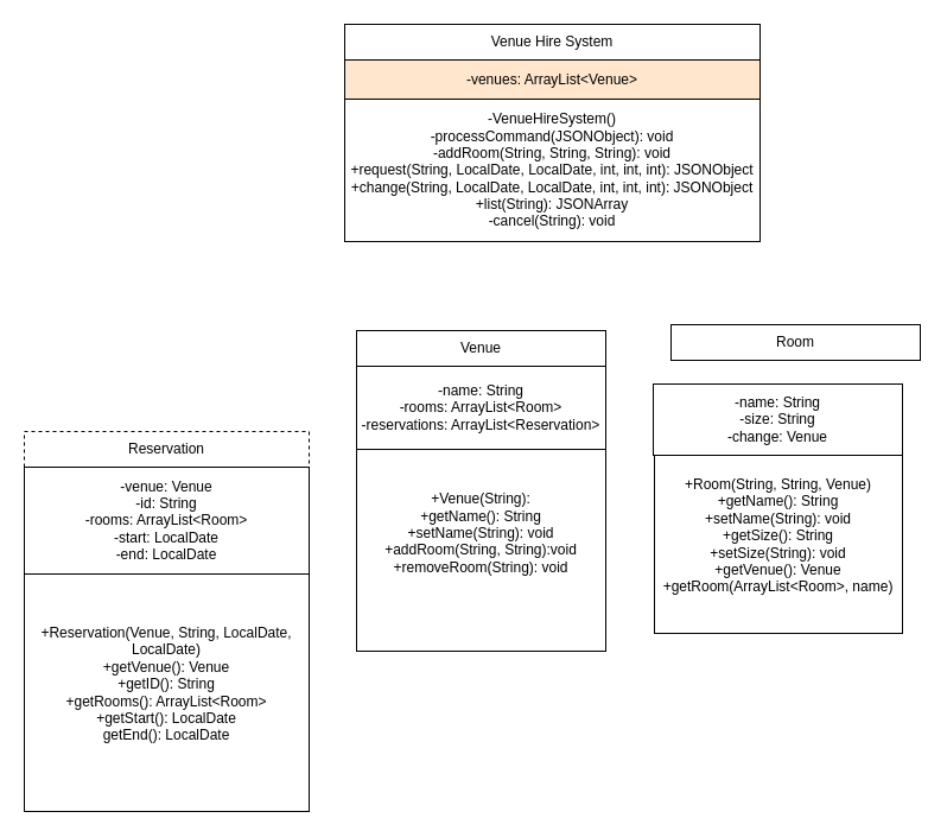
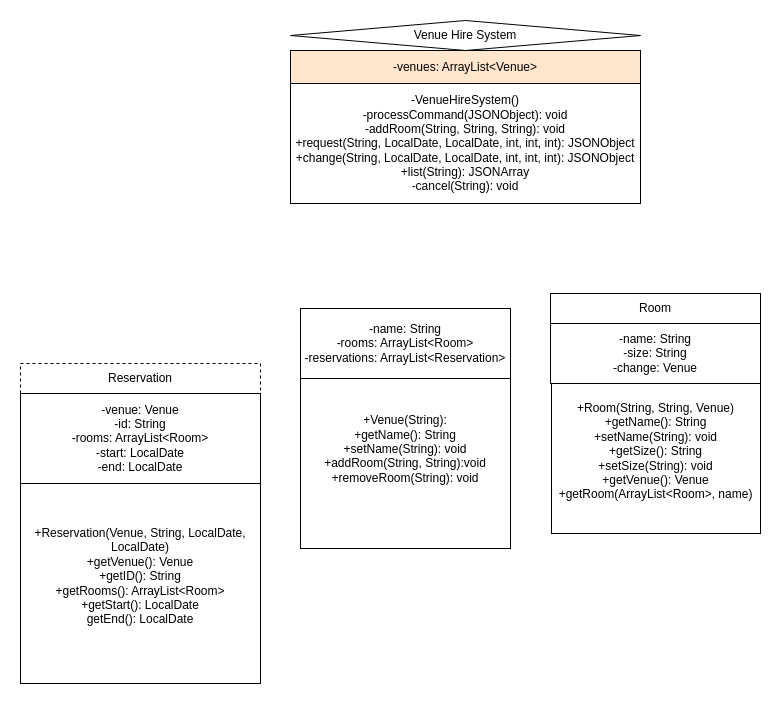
  <mxCell id="0" />
  <mxCell id="1" parent="0" />
  <mxCell id="2" value="Reservation" style="rounded=0;whiteSpace=wrap;html=1;dashed=1;" parent="1" vertex="1"><mxGeometry x="20" y="363" width="240" height="30" as="geometry" /></mxCell>
- <mxCell id="3" value="Room" style="rounded=0;whiteSpace=wrap;html=1;" parent="1" vertex="1"><mxGeometry x="565" y="273" width="210" height="30" as="geometry" /></mxCell>
- <mxCell id="4" value="Venue Hire System" style="rounded=0;whiteSpace=wrap;html=1;" parent="1" vertex="1"><mxGeometry x="290" y="20" width="350" height="30" as="geometry" /></mxCell>
- <mxCell id="5" value="&lt;div&gt;Venue&lt;/div&gt;" style="rounded=0;whiteSpace=wrap;html=1;" parent="1" vertex="1"><mxGeometry x="300" y="278" width="210" height="30" as="geometry" /></mxCell>
+ <mxCell id="3" value="Room" style="rounded=0;whiteSpace=wrap;html=1;" parent="1" vertex="1"><mxGeometry x="550" y="293" width="210" height="30" as="geometry" /></mxCell>
+ <mxCell id="4" value="Venue Hire System" style="rhombus;whiteSpace=wrap;html=1;" parent="1" vertex="1"><mxGeometry x="290" y="20" width="350" height="30" as="geometry" /></mxCell>
  <mxCell id="6" value="-venues: ArrayList&amp;lt;Venue&amp;gt;" style="rounded=0;whiteSpace=wrap;html=1;fillColor=#ffe6cc;" vertex="1" parent="1"><mxGeometry x="290" y="50" width="350" height="33" as="geometry" /></mxCell>
  <mxCell id="7" value="&lt;div&gt;-VenueHireSystem()&lt;br&gt;&lt;/div&gt;&lt;div&gt;-processCommand(JSONObject): void&lt;/div&gt;&lt;div&gt;-addRoom(String, String, String): void&lt;/div&gt;&lt;div&gt;+request(String, LocalDate, LocalDate, int, int, int): JSONObject&lt;/div&gt;&lt;div&gt;+change(String, LocalDate, LocalDate, int, int, int): JSONObject&lt;br&gt;&lt;/div&gt;&lt;div&gt;+list(String): JSONArray&lt;/div&gt;&lt;div&gt;-cancel(String): void&lt;br&gt;&lt;/div&gt;" style="rounded=0;whiteSpace=wrap;html=1;" vertex="1" parent="1"><mxGeometry x="290" y="83" width="350" height="120" as="geometry" /></mxCell>
  <mxCell id="8" value="&lt;div&gt;-name: String&lt;/div&gt;&lt;div&gt;-size: String&lt;/div&gt;&lt;div&gt;-change: Venue&lt;br&gt;&lt;/div&gt;" style="rounded=0;whiteSpace=wrap;html=1;" vertex="1" parent="1"><mxGeometry x="550" y="323" width="210" height="60" as="geometry" /></mxCell>
  <mxCell id="9" value="&lt;div&gt;+Room(String, String, Venue)&lt;br&gt;&lt;/div&gt;&lt;div&gt;+getName(): String&lt;/div&gt;&lt;div&gt;+setName(String): void&lt;br&gt;&lt;/div&gt;&lt;div&gt;+getSize(): String&lt;/div&gt;&lt;div&gt;+setSize(String): void&lt;/div&gt;&lt;div&gt;+getVenue(): Venue&lt;br&gt;&lt;/div&gt;&lt;div&gt;+getRoom(ArrayList&amp;lt;Room&amp;gt;, name)&lt;/div&gt;&lt;div&gt;&lt;br&gt;&lt;/div&gt;" style="rounded=0;whiteSpace=wrap;html=1;" vertex="1" parent="1"><mxGeometry x="551" y="383" width="209" height="150" as="geometry" /></mxCell>
  <mxCell id="10" value="&lt;div&gt;-name: String&lt;/div&gt;&lt;div&gt;-rooms: ArrayList&amp;lt;Room&amp;gt;&lt;/div&gt;&lt;div&gt;-reservations: ArrayList&amp;lt;Reservation&amp;gt;&lt;/div&gt;" style="rounded=0;whiteSpace=wrap;html=1;" vertex="1" parent="1"><mxGeometry x="300" y="308" width="210" height="70" as="geometry" /></mxCell>
  <mxCell id="11" value="&lt;div&gt;+Venue(String):&lt;/div&gt;&lt;div&gt;+getName(): String&lt;/div&gt;&lt;div&gt;+setName(String): void&lt;br&gt;&lt;/div&gt;&lt;div&gt;+addRoom(String, String):void&lt;/div&gt;&lt;div&gt;+removeRoom(String): void&lt;/div&gt;&lt;div&gt;&lt;br&gt;&lt;/div&gt;&lt;div&gt;&lt;br&gt;&lt;/div&gt;" style="rounded=0;whiteSpace=wrap;html=1;" vertex="1" parent="1"><mxGeometry x="300" y="378" width="210" height="170" as="geometry" /></mxCell>
  <mxCell id="12" value="&lt;div&gt;-venue: Venue&lt;/div&gt;&lt;div&gt;-id: String&lt;/div&gt;&lt;div&gt;-rooms: ArrayList&amp;lt;Room&amp;gt;&lt;/div&gt;&lt;div&gt;-start: LocalDate&lt;/div&gt;&lt;div&gt;-end: LocalDate&lt;br&gt;&lt;/div&gt;" style="rounded=0;whiteSpace=wrap;html=1;" vertex="1" parent="1"><mxGeometry x="20" y="393" width="240" height="90" as="geometry" /></mxCell>
  <mxCell id="13" value="&lt;div&gt;+Reservation(Venue, String, LocalDate, LocalDate)&lt;/div&gt;&lt;div&gt;+getVenue(): Venue&lt;/div&gt;&lt;div&gt;+getID(): String&lt;/div&gt;&lt;div&gt;+getRooms(): ArrayList&amp;lt;Room&amp;gt;&lt;/div&gt;&lt;div&gt;+getStart(): LocalDate&lt;/div&gt;&lt;div&gt;getEnd(): LocalDate&lt;/div&gt;&lt;div&gt;&lt;br&gt;&lt;/div&gt;" style="rounded=0;whiteSpace=wrap;html=1;" vertex="1" parent="1"><mxGeometry x="20" y="483" width="240" height="200" as="geometry" /></mxCell>
